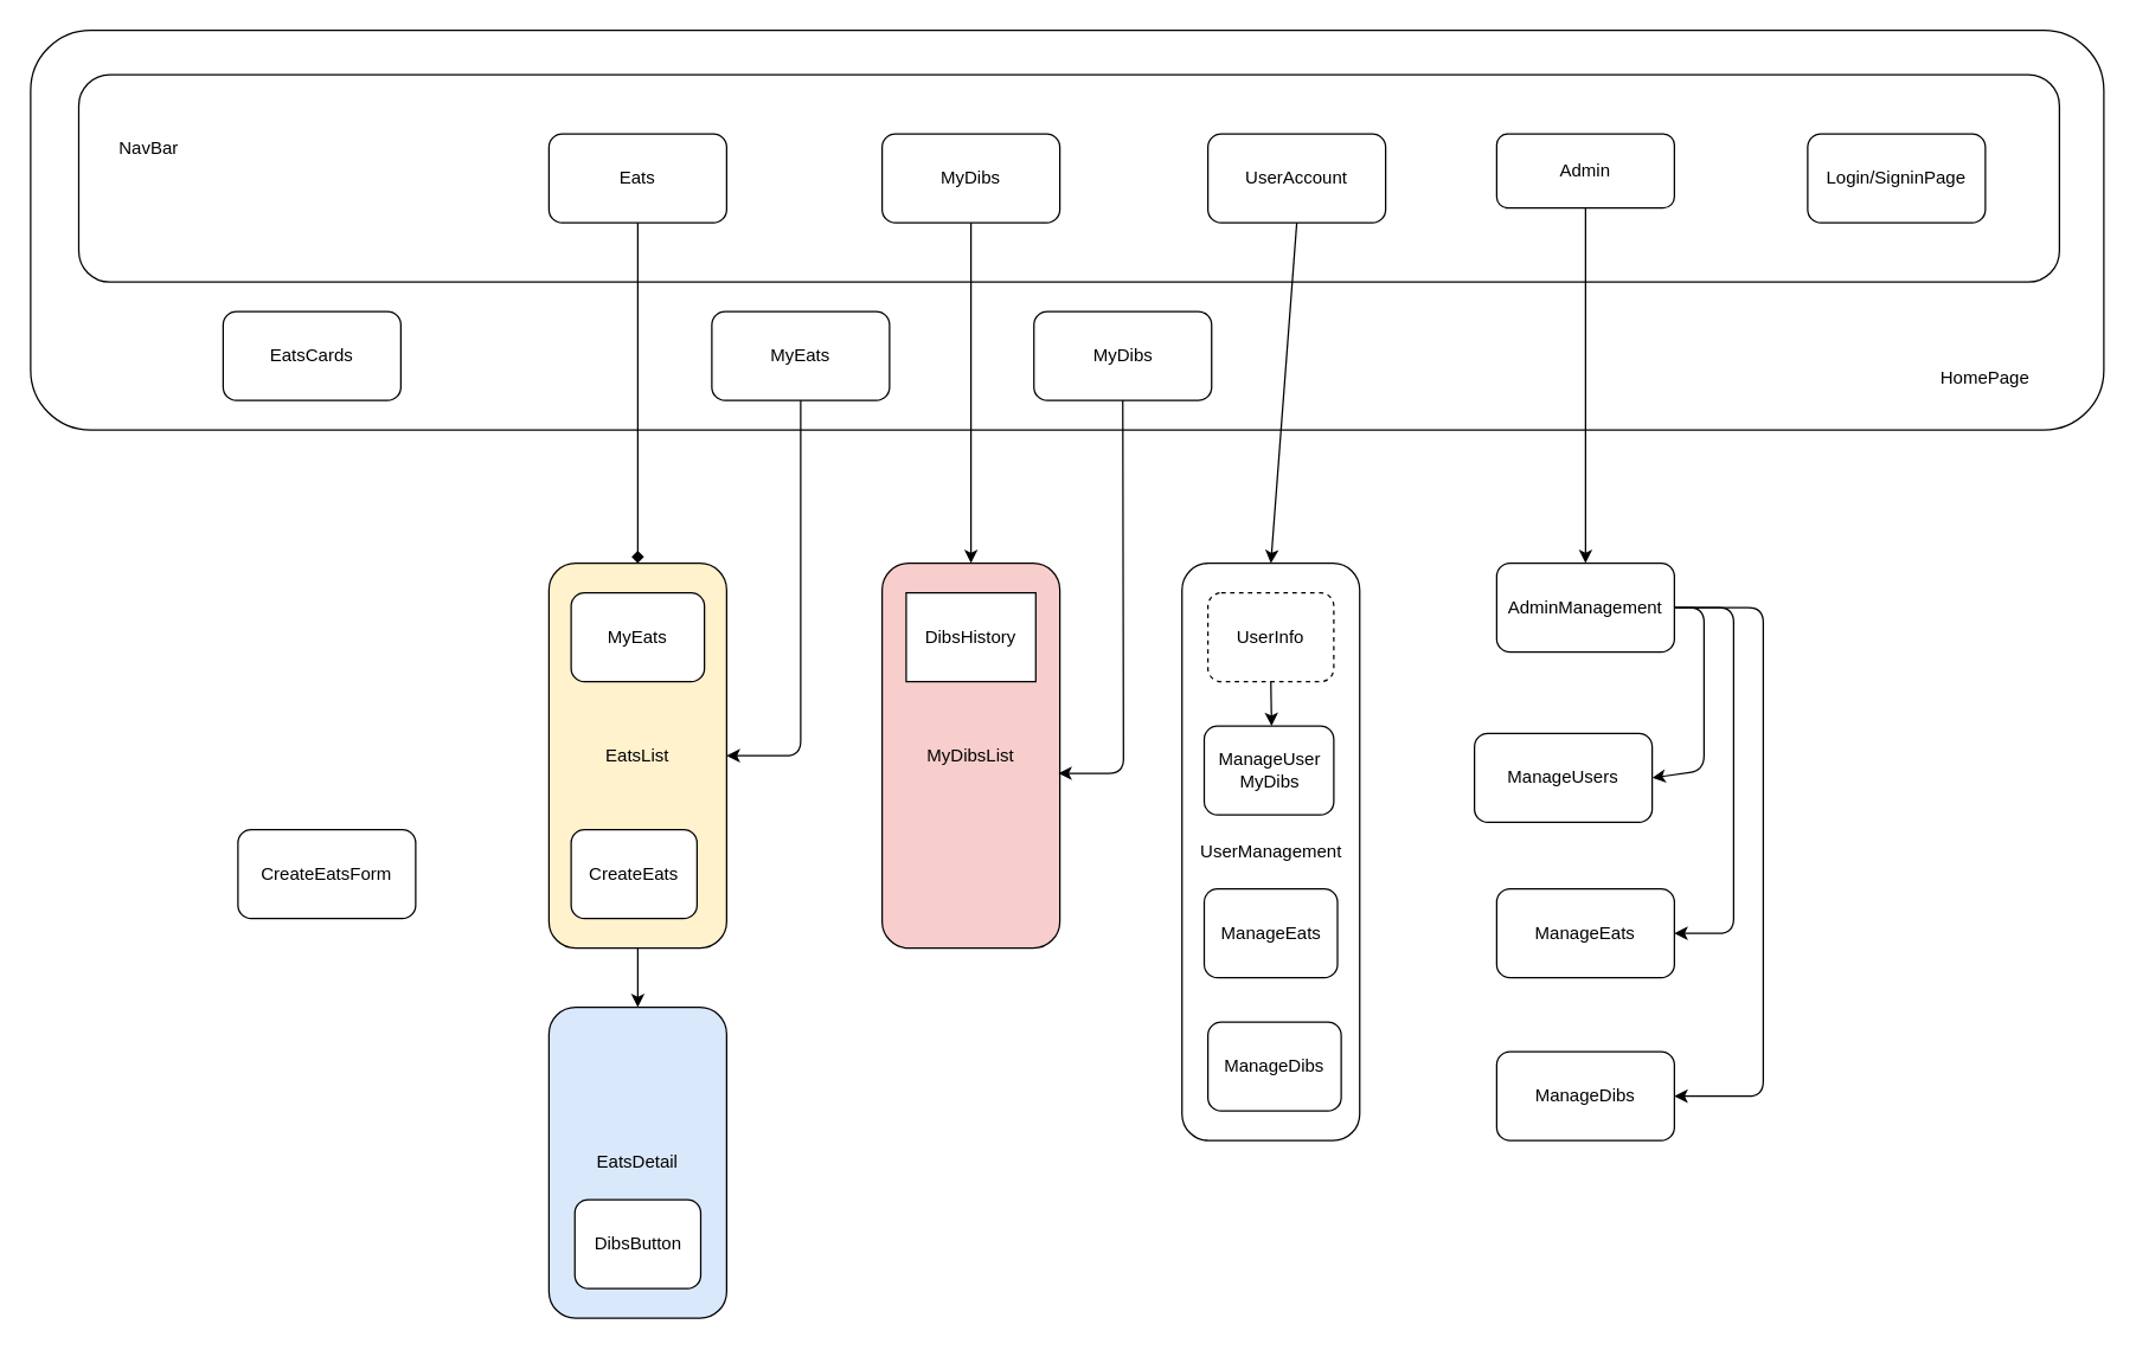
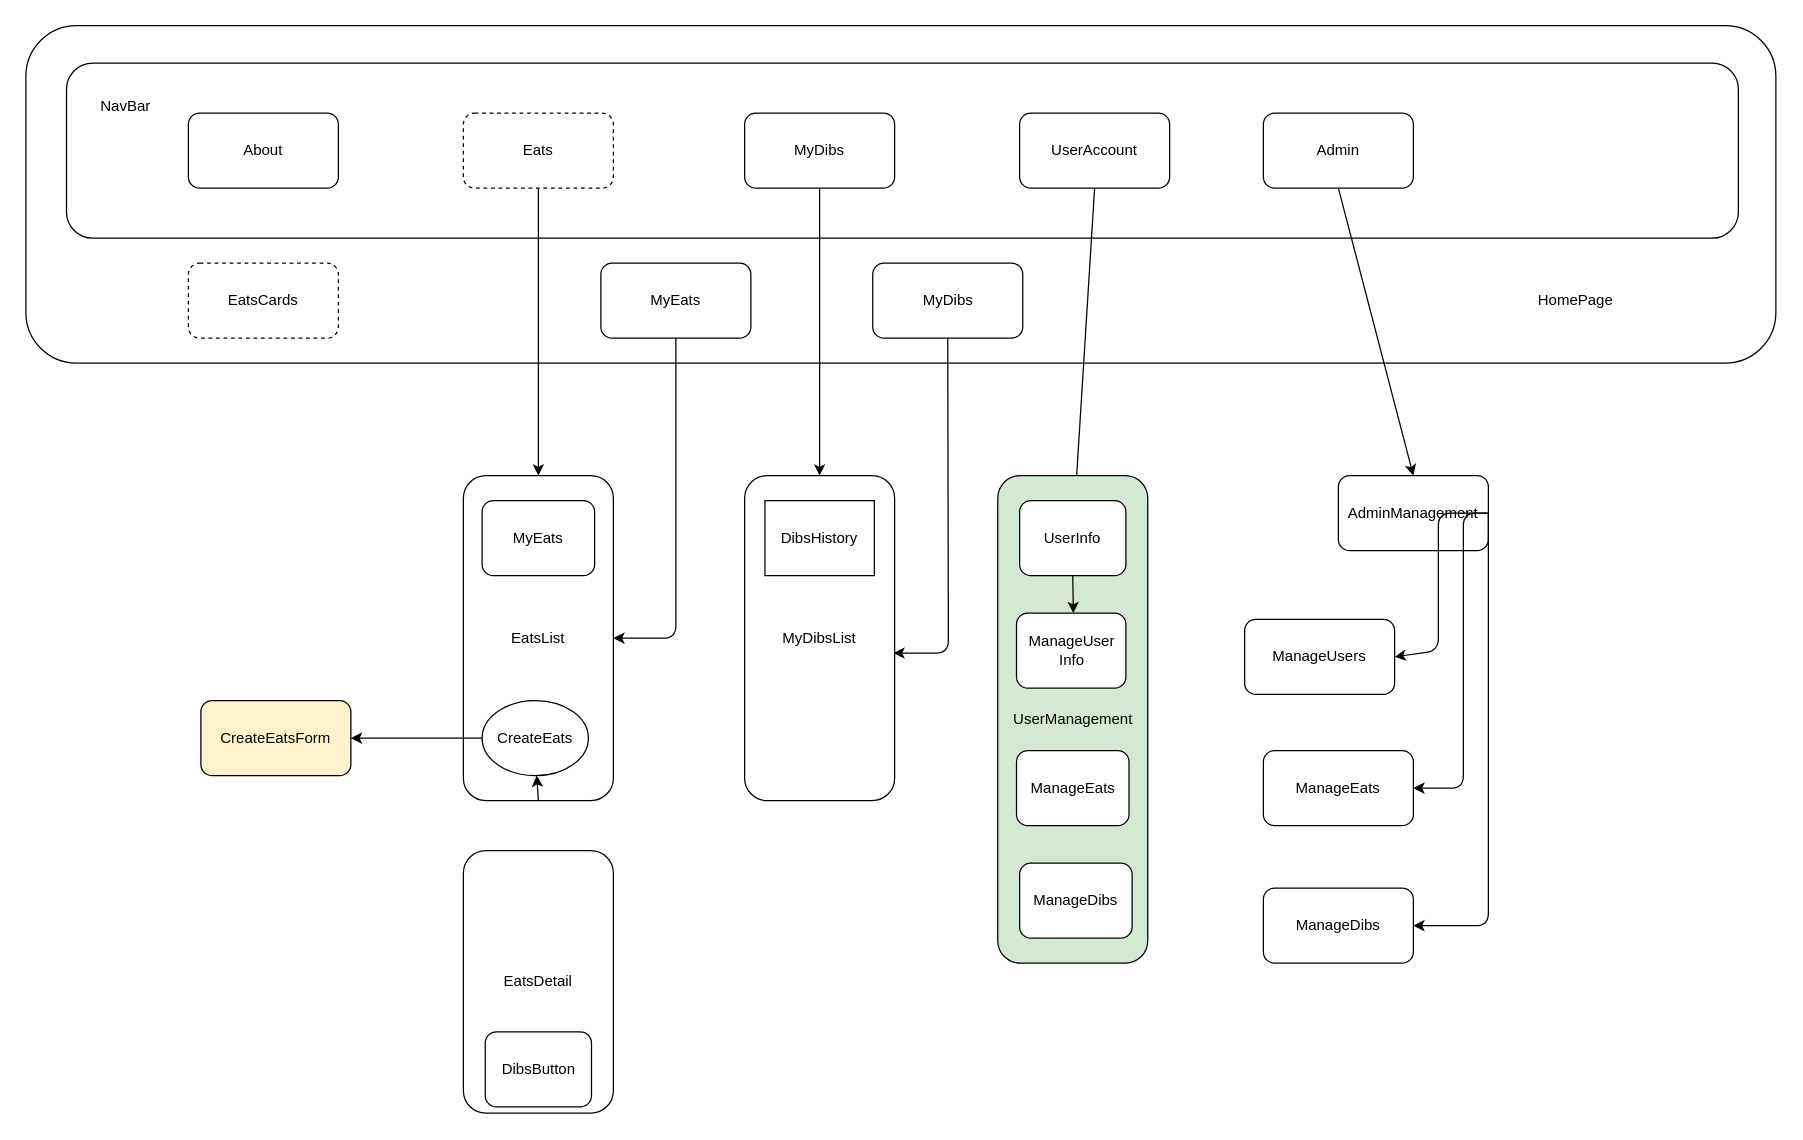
  <mxCell id="0" />
  <mxCell id="1" parent="0" />
  <mxCell id="2" value="" style="rounded=1;whiteSpace=wrap;html=1;" parent="1" vertex="1"><mxGeometry x="20" y="20" width="1400" height="270" as="geometry" /></mxCell>
  <mxCell id="3" value="" style="rounded=1;whiteSpace=wrap;html=1;" parent="1" vertex="1"><mxGeometry x="52.5" y="50" width="1337.5" height="140" as="geometry" /></mxCell>
- <mxCell id="5" value="Eats&lt;br&gt;" style="rounded=1;whiteSpace=wrap;html=1;" parent="1" vertex="1"><mxGeometry x="370" y="90" width="120" height="60" as="geometry" /></mxCell>
+ <mxCell id="4" value="About" style="rounded=1;whiteSpace=wrap;html=1;" parent="1" vertex="1"><mxGeometry x="150" y="90" width="120" height="60" as="geometry" /></mxCell>
+ <mxCell id="5" value="Eats&lt;br&gt;" style="rounded=1;whiteSpace=wrap;html=1;dashed=1;" parent="1" vertex="1"><mxGeometry x="370" y="90" width="120" height="60" as="geometry" /></mxCell>
  <mxCell id="6" value="UserAccount" style="rounded=1;whiteSpace=wrap;html=1;" parent="1" vertex="1"><mxGeometry x="815" y="90" width="120" height="60" as="geometry" /></mxCell>
- <mxCell id="7" value="Admin" style="rounded=1;whiteSpace=wrap;html=1;" parent="1" vertex="1"><mxGeometry x="1010" y="90" width="120" height="50" as="geometry" /></mxCell>
- <mxCell id="8" value="NavBar" style="text;strokeColor=none;align=center;fillColor=none;html=1;verticalAlign=middle;whiteSpace=wrap;rounded=0;" parent="1" vertex="1"><mxGeometry x="70" y="85" width="60" height="30" as="geometry" /></mxCell>
- <mxCell id="9" value="HomePage" style="text;strokeColor=none;align=center;fillColor=none;html=1;verticalAlign=middle;whiteSpace=wrap;rounded=0;" parent="1" vertex="1"><mxGeometry x="1310" y="240" width="60" height="30" as="geometry" /></mxCell>
- <mxCell id="10" value="" style="endArrow=diamond;html=1;exitX=0.5;exitY=1;exitDx=0;exitDy=0;entryX=0.5;entryY=0;entryDx=0;entryDy=0;" parent="1" source="5" target="13" edge="1"><mxGeometry width="50" height="50" relative="1" as="geometry"><mxPoint x="340" y="330" as="sourcePoint" /><mxPoint x="350" y="380" as="targetPoint" /></mxGeometry></mxCell>
- <mxCell id="11" value="" style="endArrow=classic;html=1;exitX=0.5;exitY=1;exitDx=0;exitDy=0;entryX=0.5;entryY=0;entryDx=0;entryDy=0;" parent="1" source="6" target="14" edge="1"><mxGeometry width="50" height="50" relative="1" as="geometry"><mxPoint x="390" y="360" as="sourcePoint" /><mxPoint x="540" y="380" as="targetPoint" /></mxGeometry></mxCell>
+ <mxCell id="7" value="Admin" style="rounded=1;whiteSpace=wrap;html=1;" parent="1" vertex="1"><mxGeometry x="1010" y="90" width="120" height="60" as="geometry" /></mxCell>
+ <mxCell id="8" value="NavBar" style="text;strokeColor=none;align=center;fillColor=none;html=1;verticalAlign=middle;whiteSpace=wrap;rounded=0;" parent="1" vertex="1"><mxGeometry x="70" y="70" width="60" height="30" as="geometry" /></mxCell>
+ <mxCell id="9" value="HomePage" style="text;strokeColor=none;align=center;fillColor=none;html=1;verticalAlign=middle;whiteSpace=wrap;rounded=0;" parent="1" vertex="1"><mxGeometry x="1230" y="225" width="60" height="30" as="geometry" /></mxCell>
+ <mxCell id="10" value="" style="endArrow=classic;html=1;exitX=0.5;exitY=1;exitDx=0;exitDy=0;entryX=0.5;entryY=0;entryDx=0;entryDy=0;" parent="1" source="5" target="13" edge="1"><mxGeometry width="50" height="50" relative="1" as="geometry"><mxPoint x="340" y="330" as="sourcePoint" /><mxPoint x="350" y="380" as="targetPoint" /></mxGeometry></mxCell>
+ <mxCell id="11" value="" style="endArrow=classic;html=1;exitX=0.5;exitY=1;exitDx=0;exitDy=0;" parent="1" source="6" target="41" edge="1"><mxGeometry width="50" height="50" relative="1" as="geometry"><mxPoint x="390" y="360" as="sourcePoint" /><mxPoint x="540" y="380" as="targetPoint" /></mxGeometry></mxCell>
  <mxCell id="12" value="" style="endArrow=classic;html=1;exitX=0.5;exitY=1;exitDx=0;exitDy=0;entryX=0.5;entryY=0;entryDx=0;entryDy=0;" parent="1" source="7" target="15" edge="1"><mxGeometry width="50" height="50" relative="1" as="geometry"><mxPoint x="390" y="360" as="sourcePoint" /><mxPoint x="720" y="380" as="targetPoint" /></mxGeometry></mxCell>
- <mxCell id="13" value="EatsList" style="rounded=1;whiteSpace=wrap;html=1;fillColor=#fff2cc;" parent="1" vertex="1"><mxGeometry x="370" y="380" width="120" height="260" as="geometry" /></mxCell>
- <mxCell id="14" value="UserManagement" style="rounded=1;whiteSpace=wrap;html=1;" parent="1" vertex="1"><mxGeometry x="797.5" y="380" width="120" height="390" as="geometry" /></mxCell>
- <mxCell id="15" value="AdminManagement" style="rounded=1;whiteSpace=wrap;html=1;" parent="1" vertex="1"><mxGeometry x="1010" y="380" width="120" height="60" as="geometry" /></mxCell>
+ <mxCell id="13" value="EatsList" style="rounded=1;whiteSpace=wrap;html=1;" parent="1" vertex="1"><mxGeometry x="370" y="380" width="120" height="260" as="geometry" /></mxCell>
+ <mxCell id="14" value="UserManagement" style="rounded=1;whiteSpace=wrap;html=1;fillColor=#d5e8d4;" parent="1" vertex="1"><mxGeometry x="797.5" y="380" width="120" height="390" as="geometry" /></mxCell>
+ <mxCell id="15" value="AdminManagement" style="rounded=1;whiteSpace=wrap;html=1;" parent="1" vertex="1"><mxGeometry x="1070" y="380" width="120" height="60" as="geometry" /></mxCell>
  <mxCell id="16" value="ManageUsers" style="rounded=1;whiteSpace=wrap;html=1;" parent="1" vertex="1"><mxGeometry x="995" y="495" width="120" height="60" as="geometry" /></mxCell>
  <mxCell id="17" value="ManageEats" style="rounded=1;whiteSpace=wrap;html=1;" parent="1" vertex="1"><mxGeometry x="1010" y="600" width="120" height="60" as="geometry" /></mxCell>
  <mxCell id="18" value="" style="endArrow=classic;html=1;exitX=1;exitY=0.5;exitDx=0;exitDy=0;entryX=1;entryY=0.5;entryDx=0;entryDy=0;" parent="1" source="15" target="16" edge="1"><mxGeometry width="50" height="50" relative="1" as="geometry"><mxPoint x="640" y="410" as="sourcePoint" /><mxPoint x="690" y="360" as="targetPoint" /><Array as="points"><mxPoint x="1150" y="410" /><mxPoint x="1150" y="520" /></Array></mxGeometry></mxCell>
  <mxCell id="19" value="" style="endArrow=classic;html=1;exitX=1;exitY=0.5;exitDx=0;exitDy=0;" parent="1" source="15" edge="1"><mxGeometry width="50" height="50" relative="1" as="geometry"><mxPoint x="740" y="340" as="sourcePoint" /><mxPoint x="1130" y="630" as="targetPoint" /><Array as="points"><mxPoint x="1170" y="410" /><mxPoint x="1170" y="630" /></Array></mxGeometry></mxCell>
  <mxCell id="20" value="ManageDibs" style="rounded=1;whiteSpace=wrap;html=1;" parent="1" vertex="1"><mxGeometry x="1010" y="710" width="120" height="60" as="geometry" /></mxCell>
  <mxCell id="21" value="" style="endArrow=classic;html=1;entryX=1;entryY=0.5;entryDx=0;entryDy=0;exitX=1;exitY=0.5;exitDx=0;exitDy=0;" parent="1" source="15" target="20" edge="1"><mxGeometry width="50" height="50" relative="1" as="geometry"><mxPoint x="780" y="410" as="sourcePoint" /><mxPoint x="690" y="360" as="targetPoint" /><Array as="points"><mxPoint x="1190" y="410" /><mxPoint x="1190" y="740" /></Array></mxGeometry></mxCell>
  <mxCell id="22" value="MyDibs" style="rounded=1;whiteSpace=wrap;html=1;" parent="1" vertex="1"><mxGeometry x="595" y="90" width="120" height="60" as="geometry" /></mxCell>
- <mxCell id="23" value="EatsDetail" style="rounded=1;whiteSpace=wrap;html=1;fillColor=#dae8fc;" parent="1" vertex="1"><mxGeometry x="370" y="680" width="120" height="210" as="geometry" /></mxCell>
- <mxCell id="24" value="" style="endArrow=classic;html=1;exitX=0.5;exitY=1;exitDx=0;exitDy=0;entryX=0.5;entryY=0;entryDx=0;entryDy=0;" parent="1" source="13" target="23" edge="1"><mxGeometry width="50" height="50" relative="1" as="geometry"><mxPoint x="450" y="520" as="sourcePoint" /><mxPoint x="500" y="470" as="targetPoint" /></mxGeometry></mxCell>
- <mxCell id="25" value="DibsButton" style="rounded=1;whiteSpace=wrap;html=1;" parent="1" vertex="1"><mxGeometry x="387.5" y="810" width="85" height="60" as="geometry" /></mxCell>
- <mxCell id="26" value="MyDibsList" style="rounded=1;whiteSpace=wrap;html=1;fillColor=#f8cecc;" parent="1" vertex="1"><mxGeometry x="595" y="380" width="120" height="260" as="geometry" /></mxCell>
+ <mxCell id="23" value="EatsDetail" style="rounded=1;whiteSpace=wrap;html=1;" parent="1" vertex="1"><mxGeometry x="370" y="680" width="120" height="210" as="geometry" /></mxCell>
+ <mxCell id="24" value="" style="endArrow=classic;html=1;exitX=0.5;exitY=1;exitDx=0;exitDy=0;" parent="1" source="13" target="39" edge="1"><mxGeometry width="50" height="50" relative="1" as="geometry"><mxPoint x="450" y="520" as="sourcePoint" /><mxPoint x="500" y="470" as="targetPoint" /></mxGeometry></mxCell>
+ <mxCell id="25" value="DibsButton" style="rounded=1;whiteSpace=wrap;html=1;" parent="1" vertex="1"><mxGeometry x="387.5" y="825" width="85" height="60" as="geometry" /></mxCell>
+ <mxCell id="26" value="MyDibsList" style="rounded=1;whiteSpace=wrap;html=1;" parent="1" vertex="1"><mxGeometry x="595" y="380" width="120" height="260" as="geometry" /></mxCell>
  <mxCell id="27" value="" style="endArrow=classic;html=1;exitX=0.5;exitY=1;exitDx=0;exitDy=0;entryX=0.5;entryY=0;entryDx=0;entryDy=0;" parent="1" source="22" target="26" edge="1"><mxGeometry width="50" height="50" relative="1" as="geometry"><mxPoint x="450" y="520" as="sourcePoint" /><mxPoint x="500" y="470" as="targetPoint" /></mxGeometry></mxCell>
- <mxCell id="28" value="EatsCards" style="rounded=1;whiteSpace=wrap;html=1;" parent="1" vertex="1"><mxGeometry x="150" y="210" width="120" height="60" as="geometry" /></mxCell>
+ <mxCell id="28" value="EatsCards" style="rounded=1;whiteSpace=wrap;html=1;dashed=1;" parent="1" vertex="1"><mxGeometry x="150" y="210" width="120" height="60" as="geometry" /></mxCell>
  <mxCell id="29" value="DibsHistory" style="whiteSpace=wrap;html=1;rounded=0;" parent="1" vertex="1"><mxGeometry x="611.25" y="400" width="87.5" height="60" as="geometry" /></mxCell>
  <mxCell id="30" value="MyEats" style="rounded=1;whiteSpace=wrap;html=1;" parent="1" vertex="1"><mxGeometry x="480" y="210" width="120" height="60" as="geometry" /></mxCell>
  <mxCell id="31" value="MyDibs" style="rounded=1;whiteSpace=wrap;html=1;" parent="1" vertex="1"><mxGeometry x="697.5" y="210" width="120" height="60" as="geometry" /></mxCell>
  <mxCell id="32" value="MyEats" style="rounded=1;whiteSpace=wrap;html=1;" parent="1" vertex="1"><mxGeometry x="385" y="400" width="90" height="60" as="geometry" /></mxCell>
  <mxCell id="33" value="" style="endArrow=classic;html=1;exitX=0.5;exitY=1;exitDx=0;exitDy=0;entryX=1;entryY=0.5;entryDx=0;entryDy=0;" parent="1" source="30" target="13" edge="1"><mxGeometry width="50" height="50" relative="1" as="geometry"><mxPoint x="740" y="510" as="sourcePoint" /><mxPoint x="790" y="460" as="targetPoint" /><Array as="points"><mxPoint x="540" y="510" /></Array></mxGeometry></mxCell>
  <mxCell id="34" value="" style="endArrow=classic;html=1;exitX=0.5;exitY=1;exitDx=0;exitDy=0;entryX=0.992;entryY=0.546;entryDx=0;entryDy=0;entryPerimeter=0;" parent="1" source="31" target="26" edge="1"><mxGeometry width="50" height="50" relative="1" as="geometry"><mxPoint x="740" y="510" as="sourcePoint" /><mxPoint x="790" y="460" as="targetPoint" /><Array as="points"><mxPoint x="758" y="522" /></Array></mxGeometry></mxCell>
  <mxCell id="35" value="ManageEats" style="rounded=1;whiteSpace=wrap;html=1;" parent="1" vertex="1"><mxGeometry x="812.5" y="600" width="90" height="60" as="geometry" /></mxCell>
  <mxCell id="36" value="ManageDibs" style="rounded=1;whiteSpace=wrap;html=1;" parent="1" vertex="1"><mxGeometry x="815" y="690" width="90" height="60" as="geometry" /></mxCell>
- <mxCell id="37" value="CreateEatsForm" style="rounded=1;whiteSpace=wrap;html=1;" parent="1" vertex="1"><mxGeometry x="160" y="560" width="120" height="60" as="geometry" /></mxCell>
- <mxCell id="39" value="CreateEats" style="rounded=1;whiteSpace=wrap;html=1;" parent="1" vertex="1"><mxGeometry x="385" y="560" width="85" height="60" as="geometry" /></mxCell>
- <mxCell id="40" value="Login/SigninPage" style="rounded=1;whiteSpace=wrap;html=1;" parent="1" vertex="1"><mxGeometry x="1220" y="90" width="120" height="60" as="geometry" /></mxCell>
- <mxCell id="41" value="UserInfo" style="rounded=1;whiteSpace=wrap;html=1;dashed=1;" parent="1" vertex="1"><mxGeometry x="815" y="400" width="85" height="60" as="geometry" /></mxCell>
- <mxCell id="42" value="ManageUser&lt;br&gt;MyDibs" style="rounded=1;whiteSpace=wrap;html=1;" parent="1" vertex="1"><mxGeometry x="812.5" y="490" width="87.5" height="60" as="geometry" /></mxCell>
+ <mxCell id="37" value="CreateEatsForm" style="rounded=1;whiteSpace=wrap;html=1;fillColor=#fff2cc;" parent="1" vertex="1"><mxGeometry x="160" y="560" width="120" height="60" as="geometry" /></mxCell>
+ <mxCell id="38" value="" style="endArrow=classic;html=1;exitX=0;exitY=0.5;exitDx=0;exitDy=0;entryX=1;entryY=0.5;entryDx=0;entryDy=0;" parent="1" source="39" target="37" edge="1"><mxGeometry width="50" height="50" relative="1" as="geometry"><mxPoint x="740" y="510" as="sourcePoint" /><mxPoint x="790" y="460" as="targetPoint" /><Array as="points"><mxPoint x="290" y="590" /></Array></mxGeometry></mxCell>
+ <mxCell id="39" value="CreateEats" style="ellipse;whiteSpace=wrap;html=1;" parent="1" vertex="1"><mxGeometry x="385" y="560" width="85" height="60" as="geometry" /></mxCell>
+ <mxCell id="41" value="UserInfo" style="rounded=1;whiteSpace=wrap;html=1;" parent="1" vertex="1"><mxGeometry x="815" y="400" width="85" height="60" as="geometry" /></mxCell>
+ <mxCell id="42" value="ManageUser&lt;br&gt;Info" style="rounded=1;whiteSpace=wrap;html=1;" parent="1" vertex="1"><mxGeometry x="812.5" y="490" width="87.5" height="60" as="geometry" /></mxCell>
  <mxCell id="43" value="" style="endArrow=classic;html=1;exitX=0.5;exitY=1;exitDx=0;exitDy=0;" parent="1" source="41" edge="1"><mxGeometry width="50" height="50" relative="1" as="geometry"><mxPoint x="740" y="500" as="sourcePoint" /><mxPoint x="858" y="490" as="targetPoint" /></mxGeometry></mxCell>
